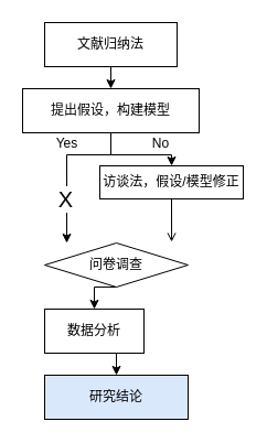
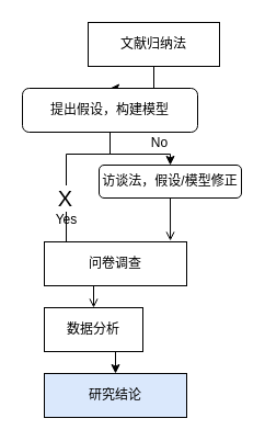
  <mxCell id="0" />
  <mxCell id="1" parent="0" />
  <mxCell id="2" style="edgeStyle=orthogonalEdgeStyle;rounded=0;orthogonalLoop=1;jettySize=auto;html=1;exitX=0.5;exitY=1;exitDx=0;exitDy=0;entryX=0.5;entryY=0;entryDx=0;entryDy=0;" edge="1" parent="1" source="3" target="7"><mxGeometry relative="1" as="geometry" /></mxCell>
- <mxCell id="3" value="文献归纳法" style="rounded=0;whiteSpace=wrap;html=1;" vertex="1" parent="1"><mxGeometry x="40" y="20" width="120" height="40" as="geometry" /></mxCell>
+ <mxCell id="3" value="文献归纳法" style="rounded=0;whiteSpace=wrap;html=1;" vertex="1" parent="1"><mxGeometry x="80" y="20" width="120" height="40" as="geometry" /></mxCell>
  <mxCell id="4" style="edgeStyle=orthogonalEdgeStyle;rounded=0;orthogonalLoop=1;jettySize=auto;html=1;exitX=0.5;exitY=1;exitDx=0;exitDy=0;entryX=0.5;entryY=0;entryDx=0;entryDy=0;" edge="1" parent="1" source="7" target="11"><mxGeometry relative="1" as="geometry" /></mxCell>
- <mxCell id="5" style="edgeStyle=orthogonalEdgeStyle;rounded=0;orthogonalLoop=1;jettySize=auto;html=1;exitX=0.5;exitY=1;exitDx=0;exitDy=0;entryX=0.154;entryY=0;entryDx=0;entryDy=0;entryPerimeter=0;" edge="1" parent="1" source="7" target="9"><mxGeometry relative="1" as="geometry"><Array as="points"><mxPoint x="100" y="140" /><mxPoint x="60" y="140" /></Array></mxGeometry></mxCell>
+ <mxCell id="5" style="edgeStyle=orthogonalEdgeStyle;rounded=0;orthogonalLoop=1;jettySize=auto;html=1;exitX=0.5;exitY=1;exitDx=0;exitDy=0;entryX=0.154;entryY=0;entryDx=0;entryDy=0;entryPerimeter=0;endArrow=none;" edge="1" parent="1" source="7" target="9"><mxGeometry relative="1" as="geometry"><Array as="points"><mxPoint x="100" y="140" /><mxPoint x="60" y="140" /></Array></mxGeometry></mxCell>
  <mxCell id="6" value="X" style="edgeLabel;html=1;align=center;verticalAlign=middle;resizable=0;points=[];fontSize=20;" vertex="1" connectable="0" parent="5"><mxGeometry x="0.414" y="-2" relative="1" as="geometry"><mxPoint as="offset" /></mxGeometry></mxCell>
- <mxCell id="7" value="提出假设，构建模型" style="rounded=0;whiteSpace=wrap;html=1;" vertex="1" parent="1"><mxGeometry x="20" y="80" width="160" height="40" as="geometry" /></mxCell>
- <mxCell id="8" style="edgeStyle=orthogonalEdgeStyle;rounded=0;orthogonalLoop=1;jettySize=auto;html=1;exitX=0.5;exitY=1;exitDx=0;exitDy=0;entryX=0.5;entryY=0;entryDx=0;entryDy=0;" edge="1" parent="1" source="9" target="14"><mxGeometry relative="1" as="geometry" /></mxCell>
- <mxCell id="9" value="问卷调查" style="rhombus;whiteSpace=wrap;html=1;" vertex="1" parent="1"><mxGeometry x="40" y="220" width="130" height="40" as="geometry" /></mxCell>
+ <mxCell id="7" value="提出假设，构建模型" style="whiteSpace=wrap;html=1;rounded=1;" vertex="1" parent="1"><mxGeometry x="20" y="80" width="160" height="40" as="geometry" /></mxCell>
+ <mxCell id="8" style="edgeStyle=orthogonalEdgeStyle;rounded=0;orthogonalLoop=1;jettySize=auto;html=1;exitX=0.5;exitY=1;exitDx=0;exitDy=0;entryX=0.5;entryY=0;entryDx=0;entryDy=0;endArrow=open;" edge="1" parent="1" source="9" target="14"><mxGeometry relative="1" as="geometry" /></mxCell>
+ <mxCell id="9" value="问卷调查" style="rounded=0;whiteSpace=wrap;html=1;" vertex="1" parent="1"><mxGeometry x="40" y="220" width="130" height="40" as="geometry" /></mxCell>
  <mxCell id="10" style="edgeStyle=orthogonalEdgeStyle;rounded=0;orthogonalLoop=1;jettySize=auto;html=1;exitX=0.5;exitY=1;exitDx=0;exitDy=0;entryX=0.885;entryY=-0.025;entryDx=0;entryDy=0;entryPerimeter=0;endArrow=open;" edge="1" parent="1" source="11" target="9"><mxGeometry relative="1" as="geometry" /></mxCell>
- <mxCell id="11" value="访谈法，假设/模型修正" style="rounded=0;whiteSpace=wrap;html=1;" vertex="1" parent="1"><mxGeometry x="90" y="150" width="130" height="30" as="geometry" /></mxCell>
+ <mxCell id="11" value="访谈法，假设/模型修正" style="whiteSpace=wrap;html=1;rounded=1;" vertex="1" parent="1"><mxGeometry x="90" y="150" width="130" height="30" as="geometry" /></mxCell>
  <mxCell id="12" value="No" style="text;html=1;align=center;verticalAlign=middle;resizable=0;points=[];autosize=1;strokeColor=none;" vertex="1" parent="1"><mxGeometry x="130" y="120" width="30" height="20" as="geometry" /></mxCell>
  <mxCell id="13" style="edgeStyle=orthogonalEdgeStyle;rounded=0;orthogonalLoop=1;jettySize=auto;html=1;exitX=0.5;exitY=1;exitDx=0;exitDy=0;entryX=0.5;entryY=0;entryDx=0;entryDy=0;" edge="1" parent="1" source="14" target="16"><mxGeometry relative="1" as="geometry" /></mxCell>
  <mxCell id="14" value="数据分析" style="rounded=0;whiteSpace=wrap;html=1;" vertex="1" parent="1"><mxGeometry x="40" y="280" width="90" height="40" as="geometry" /></mxCell>
- <mxCell id="15" value="Yes" style="text;html=1;align=center;verticalAlign=middle;resizable=0;points=[];autosize=1;strokeColor=none;" vertex="1" parent="1"><mxGeometry x="40" y="120" width="40" height="20" as="geometry" /></mxCell>
+ <mxCell id="15" value="Yes" style="text;html=1;align=center;verticalAlign=middle;resizable=0;points=[];autosize=1;strokeColor=none;" vertex="1" parent="1"><mxGeometry x="40" y="190" width="40" height="20" as="geometry" /></mxCell>
  <mxCell id="16" value="研究结论" style="rounded=0;whiteSpace=wrap;html=1;fillColor=#dae8fc;" vertex="1" parent="1"><mxGeometry x="40" y="340" width="130" height="40" as="geometry" /></mxCell>
